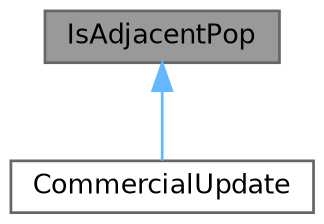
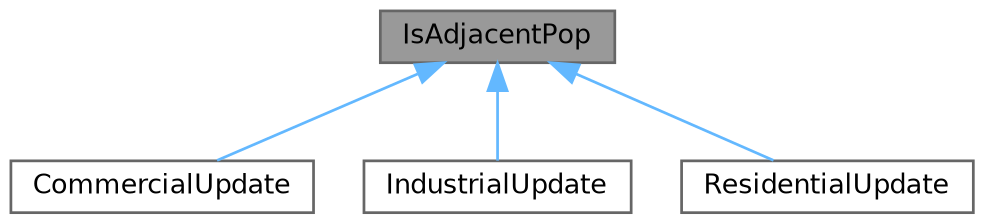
  digraph {
    rankdir=TB
    node [color=grey40 fillcolor=white fontname=Helvetica fontsize=10 shape=box style=filled]
    edge [color=steelblue1 dir=back fontname=Helvetica fontsize=10 labelfontname=Helvetica labelfontsize=10 style=solid]
    n1 [color=gray40 fillcolor=grey60 fontcolor=black height=0.2 label=IsAdjacentPop width=0.4]
    n2 [height=0.2 label=CommercialUpdate width=0.4]
+   n3 [height=0.2 label=IndustrialUpdate width=0.4]
+   n4 [height=0.2 label=ResidentialUpdate width=0.4]
    n1 -> n2
+   n1 -> n3
+   n1 -> n4
  }
